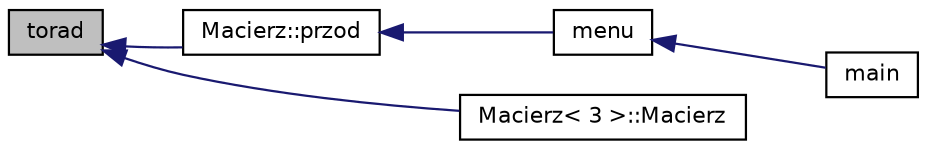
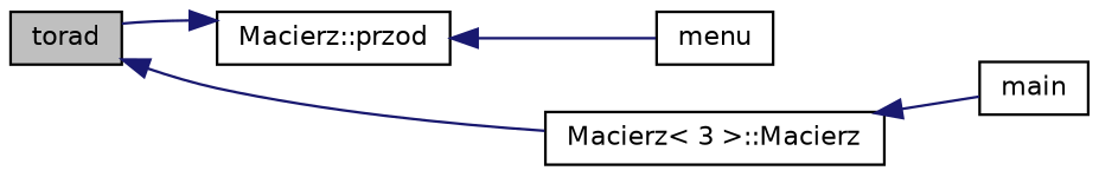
  digraph {
    rankdir=LR
    node [color=black fillcolor=white fontname=Helvetica fontsize=10 shape=record style=filled]
    edge [color=midnightblue dir=back fontname=Helvetica fontsize=10 labelfontname=Helvetica labelfontsize=10 style=solid]
    n1 [fillcolor=grey75 fontcolor=black height=0.2 label=torad width=0.4]
    n2 [height=0.2 label="Macierz::przod" width=0.4]
    n3 [height=0.2 label="Macierz\< 3 \>::Macierz" width=0.4]
    n4 [height=0.2 label=menu width=0.4]
    n5 [height=0.2 label=main width=0.4]
-   n1 -> n2
+   n2 -> n1
    n1 -> n3
    n2 -> n4
-   n4 -> n5
+   n3 -> n5
  }
